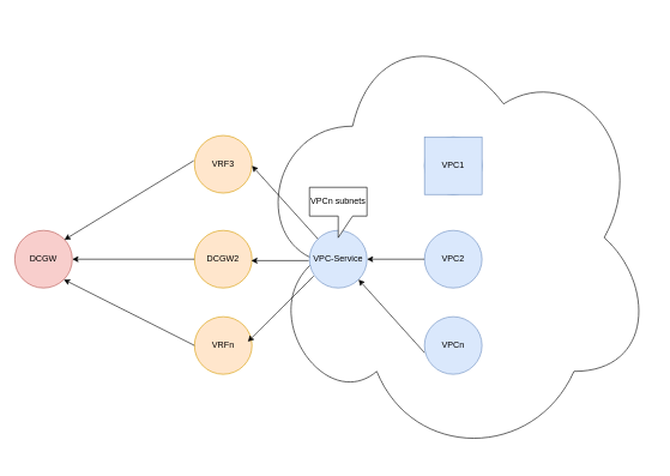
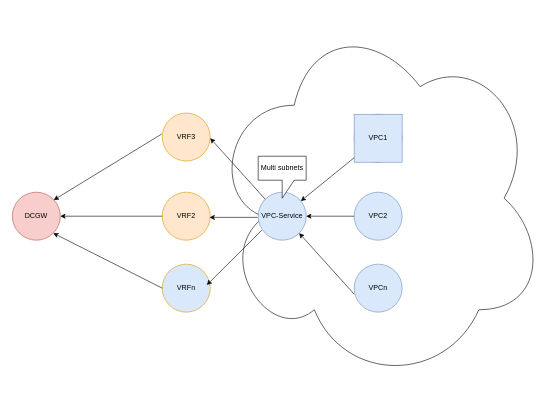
  <mxCell id="0" />
  <mxCell id="1" parent="0" />
  <mxCell id="2" value="" style="ellipse;shape=cloud;whiteSpace=wrap;html=1;" vertex="1" parent="1"><mxGeometry x="350" y="20" width="560" height="620" as="geometry" /></mxCell>
  <mxCell id="3" value="VRF3" style="ellipse;whiteSpace=wrap;html=1;aspect=fixed;fillColor=#ffe6cc;strokeColor=#d79b00;" vertex="1" parent="1"><mxGeometry x="270" y="188" width="80" height="80" as="geometry" /></mxCell>
  <mxCell id="4" value="" style="ellipse;whiteSpace=wrap;html=1;aspect=fixed;fillColor=#dae8fc;strokeColor=#6c8ebf;" vertex="1" parent="1"><mxGeometry x="590" y="190" width="80" height="80" as="geometry" /></mxCell>
- <mxCell id="5" value="VRFn" style="ellipse;whiteSpace=wrap;html=1;aspect=fixed;fillColor=#ffe6cc;strokeColor=#d79b00;" vertex="1" parent="1"><mxGeometry x="270" y="440" width="80" height="80" as="geometry" /></mxCell>
- <mxCell id="6" value="DCGW2" style="ellipse;whiteSpace=wrap;html=1;aspect=fixed;fillColor=#ffe6cc;strokeColor=#d79b00;" vertex="1" parent="1"><mxGeometry x="270" y="320" width="80" height="80" as="geometry" /></mxCell>
+ <mxCell id="5" value="VRFn" style="ellipse;whiteSpace=wrap;html=1;aspect=fixed;fillColor=#dae8fc;strokeColor=#d79b00;" vertex="1" parent="1"><mxGeometry x="270" y="440" width="80" height="80" as="geometry" /></mxCell>
+ <mxCell id="6" value="VRF2" style="ellipse;whiteSpace=wrap;html=1;aspect=fixed;fillColor=#ffe6cc;strokeColor=#d79b00;" vertex="1" parent="1"><mxGeometry x="270" y="320" width="80" height="80" as="geometry" /></mxCell>
  <mxCell id="7" value="VPCn" style="ellipse;whiteSpace=wrap;html=1;aspect=fixed;fillColor=#dae8fc;strokeColor=#6c8ebf;" vertex="1" parent="1"><mxGeometry x="590" y="440" width="80" height="80" as="geometry" /></mxCell>
  <mxCell id="8" value="VPC2" style="ellipse;whiteSpace=wrap;html=1;aspect=fixed;fillColor=#dae8fc;strokeColor=#6c8ebf;" vertex="1" parent="1"><mxGeometry x="590" y="320" width="80" height="80" as="geometry" /></mxCell>
  <mxCell id="9" value="VPC1" style="whiteSpace=wrap;html=1;aspect=fixed;fillColor=#dae8fc;strokeColor=#6c8ebf;rounded=0;" vertex="1" parent="1"><mxGeometry x="590" y="190" width="80" height="80" as="geometry" /></mxCell>
  <mxCell id="10" value="VPC-Service" style="ellipse;whiteSpace=wrap;html=1;aspect=fixed;fillColor=#dae8fc;strokeColor=#6c8ebf;" vertex="1" parent="1"><mxGeometry x="430" y="320" width="80" height="80" as="geometry" /></mxCell>
+ <mxCell id="11" value="" style="endArrow=classic;html=1;rounded=0;" edge="1" parent="1" source="9" target="10"><mxGeometry width="50" height="50" relative="1" as="geometry"><mxPoint x="590" y="250" as="sourcePoint" /><mxPoint x="550" y="320" as="targetPoint" /></mxGeometry></mxCell>
  <mxCell id="12" value="" style="endArrow=classic;html=1;rounded=0;entryX=1;entryY=1;entryDx=0;entryDy=0;" edge="1" parent="1" target="10"><mxGeometry width="50" height="50" relative="1" as="geometry"><mxPoint x="589.995" y="490.004" as="sourcePoint" /><mxPoint x="492.085" y="569.556" as="targetPoint" /></mxGeometry></mxCell>
  <mxCell id="13" value="" style="endArrow=classic;html=1;rounded=0;entryX=1;entryY=0.5;entryDx=0;entryDy=0;" edge="1" parent="1" target="10"><mxGeometry width="50" height="50" relative="1" as="geometry"><mxPoint x="589.995" y="360.004" as="sourcePoint" /><mxPoint x="492.085" y="439.556" as="targetPoint" /></mxGeometry></mxCell>
  <mxCell id="14" value="" style="endArrow=classic;html=1;rounded=0;" edge="1" parent="1"><mxGeometry width="50" height="50" relative="1" as="geometry"><mxPoint x="435.995" y="383.444" as="sourcePoint" /><mxPoint x="344.284" y="474.716" as="targetPoint" /></mxGeometry></mxCell>
  <mxCell id="15" value="" style="endArrow=classic;html=1;rounded=0;entryX=1;entryY=1;entryDx=0;entryDy=0;" edge="1" parent="1"><mxGeometry width="50" height="50" relative="1" as="geometry"><mxPoint x="441.715" y="331.724" as="sourcePoint" /><mxPoint x="350.004" y="230.004" as="targetPoint" /></mxGeometry></mxCell>
  <mxCell id="16" value="" style="endArrow=classic;html=1;rounded=0;entryX=1;entryY=0.5;entryDx=0;entryDy=0;" edge="1" parent="1"><mxGeometry width="50" height="50" relative="1" as="geometry"><mxPoint x="428.995" y="362.004" as="sourcePoint" /><mxPoint x="349" y="362" as="targetPoint" /></mxGeometry></mxCell>
  <mxCell id="17" value="DCGW" style="ellipse;whiteSpace=wrap;html=1;aspect=fixed;fillColor=#f8cecc;strokeColor=#b85450;" vertex="1" parent="1"><mxGeometry x="20" y="320" width="80" height="80" as="geometry" /></mxCell>
  <mxCell id="18" value="" style="endArrow=classic;html=1;rounded=0;" edge="1" parent="1"><mxGeometry width="50" height="50" relative="1" as="geometry"><mxPoint x="268.995" y="223.004" as="sourcePoint" /><mxPoint x="89" y="333" as="targetPoint" /></mxGeometry></mxCell>
  <mxCell id="19" value="" style="endArrow=classic;html=1;rounded=0;entryX=1;entryY=1;entryDx=0;entryDy=0;" edge="1" parent="1" target="17"><mxGeometry width="50" height="50" relative="1" as="geometry"><mxPoint x="269.995" y="480.004" as="sourcePoint" /><mxPoint x="90" y="590" as="targetPoint" /></mxGeometry></mxCell>
  <mxCell id="20" value="" style="endArrow=classic;html=1;rounded=0;entryX=1;entryY=0.5;entryDx=0;entryDy=0;" edge="1" parent="1" target="17"><mxGeometry width="50" height="50" relative="1" as="geometry"><mxPoint x="269.995" y="360.004" as="sourcePoint" /><mxPoint x="90" y="470" as="targetPoint" /></mxGeometry></mxCell>
- <mxCell id="21" value="VPCn subnets" style="shape=callout;whiteSpace=wrap;html=1;perimeter=calloutPerimeter;" vertex="1" parent="1"><mxGeometry x="430" y="260" width="80" height="70" as="geometry" /></mxCell>
+ <mxCell id="21" value="Multi subnets" style="shape=callout;whiteSpace=wrap;html=1;perimeter=calloutPerimeter;" vertex="1" parent="1"><mxGeometry x="430" y="260" width="80" height="70" as="geometry" /></mxCell>
